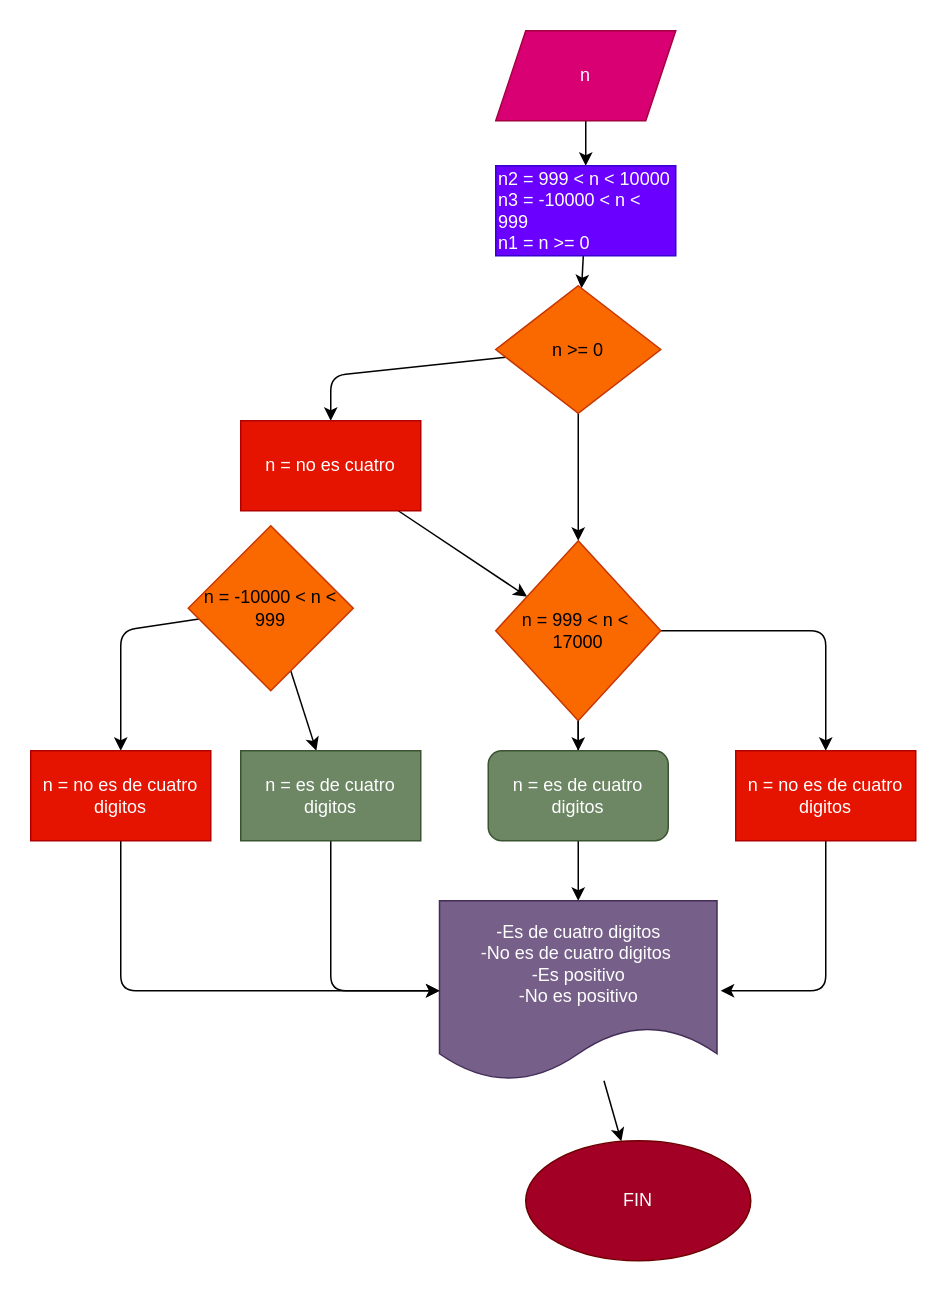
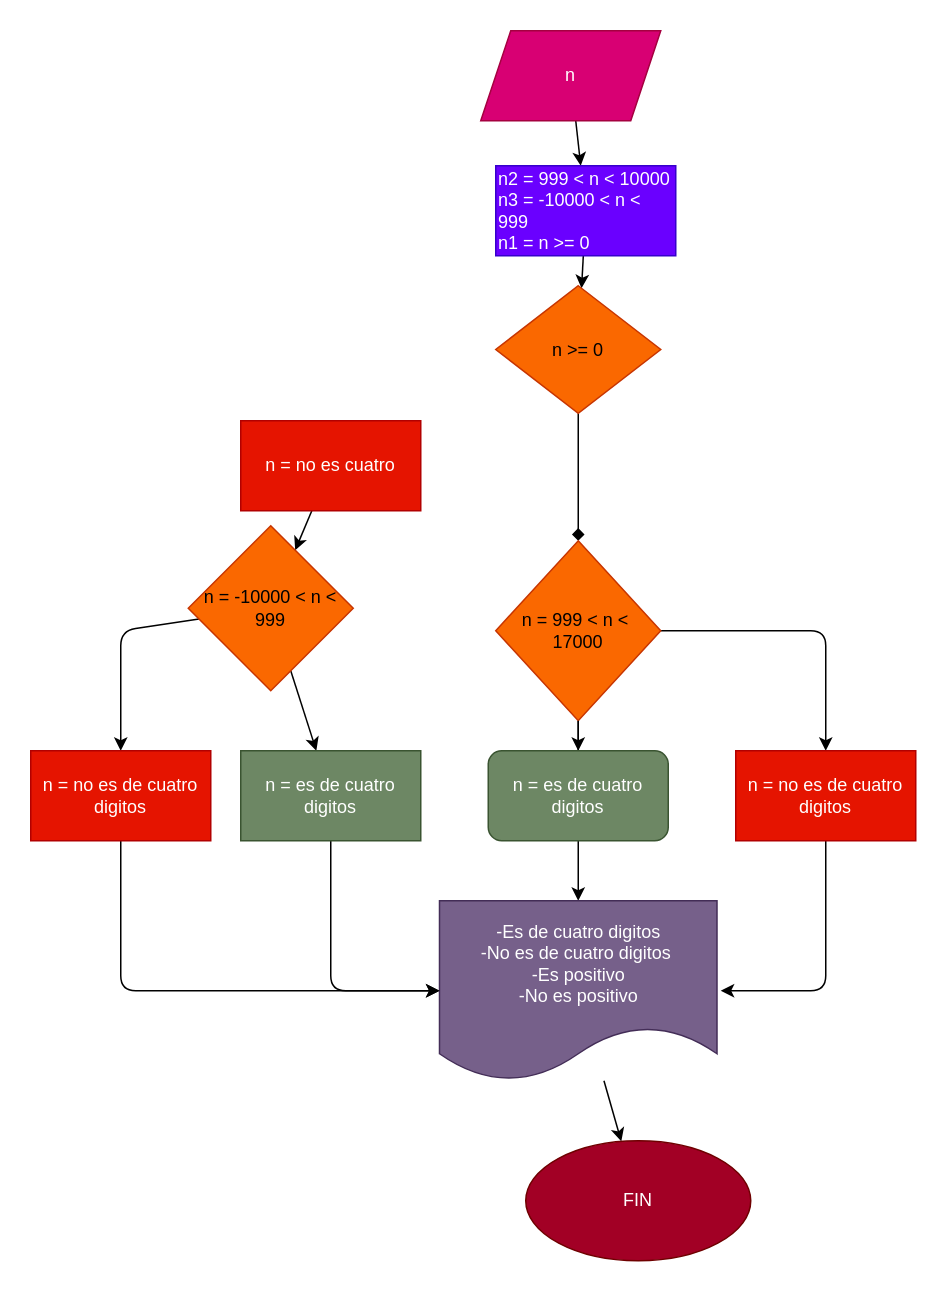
  <mxCell id="0" />
  <mxCell id="1" parent="0" />
  <mxCell id="2" value="" style="edgeStyle=none;html=1;" edge="1" parent="1" source="3" target="5"><mxGeometry relative="1" as="geometry" /></mxCell>
- <mxCell id="3" value="n" style="shape=parallelogram;perimeter=parallelogramPerimeter;whiteSpace=wrap;html=1;fixedSize=1;fillColor=#d80073;fontColor=#ffffff;strokeColor=#A50040;" vertex="1" parent="1"><mxGeometry x="330" y="20" width="120" height="60" as="geometry" /></mxCell>
+ <mxCell id="3" value="n" style="shape=parallelogram;perimeter=parallelogramPerimeter;whiteSpace=wrap;html=1;fixedSize=1;fillColor=#d80073;fontColor=#ffffff;strokeColor=#A50040;" vertex="1" parent="1"><mxGeometry x="320" y="20" width="120" height="60" as="geometry" /></mxCell>
  <mxCell id="4" value="" style="edgeStyle=none;html=1;" edge="1" parent="1" source="5" target="8"><mxGeometry relative="1" as="geometry" /></mxCell>
  <mxCell id="5" value="n2 = 999 &amp;lt; n &amp;lt; 10000&lt;br&gt;n3 = -10000 &amp;lt; n &amp;lt; 999&lt;br&gt;n1 = n &amp;gt;= 0" style="whiteSpace=wrap;html=1;fillColor=#6a00ff;fontColor=#ffffff;strokeColor=#3700CC;align=left;" vertex="1" parent="1"><mxGeometry x="330" y="110" width="120" height="60" as="geometry" /></mxCell>
- <mxCell id="6" value="" style="edgeStyle=none;html=1;" edge="1" parent="1" source="8" target="10"><mxGeometry relative="1" as="geometry"><Array as="points"><mxPoint x="220" y="250" /></Array></mxGeometry></mxCell>
- <mxCell id="7" value="" style="edgeStyle=none;html=1;" edge="1" parent="1" source="8" target="14"><mxGeometry relative="1" as="geometry" /></mxCell>
+ <mxCell id="7" value="" style="edgeStyle=none;html=1;endArrow=diamond;" edge="1" parent="1" source="8" target="14"><mxGeometry relative="1" as="geometry" /></mxCell>
  <mxCell id="8" value="n &amp;gt;= 0" style="rhombus;whiteSpace=wrap;html=1;fillColor=#fa6800;fontColor=#000000;strokeColor=#C73500;" vertex="1" parent="1"><mxGeometry x="330" y="190" width="110" height="85" as="geometry" /></mxCell>
- <mxCell id="9" value="" style="edgeStyle=none;html=1;" edge="1" parent="1" source="10" target="14"><mxGeometry relative="1" as="geometry" /></mxCell>
+ <mxCell id="9" value="" style="edgeStyle=none;html=1;" edge="1" parent="1" source="10" target="22"><mxGeometry relative="1" as="geometry" /></mxCell>
  <mxCell id="10" value="n = no es cuatro" style="whiteSpace=wrap;html=1;fillColor=#e51400;fontColor=#ffffff;strokeColor=#B20000;" vertex="1" parent="1"><mxGeometry x="160" y="280" width="120" height="60" as="geometry" /></mxCell>
  <mxCell id="11" value="" style="edgeStyle=none;html=1;" edge="1" parent="1" source="14" target="16"><mxGeometry relative="1" as="geometry"><Array as="points"><mxPoint x="550" y="420" /></Array></mxGeometry></mxCell>
  <mxCell id="12" value="" style="edgeStyle=none;html=1;startArrow=none;" edge="1" parent="1" source="28" target="18"><mxGeometry relative="1" as="geometry" /></mxCell>
  <mxCell id="13" value="" style="edgeStyle=none;html=1;" edge="1" parent="1" source="14" target="28"><mxGeometry relative="1" as="geometry" /></mxCell>
  <mxCell id="14" value="n = 999 &amp;lt; n &amp;lt;&amp;nbsp; 17000" style="rhombus;whiteSpace=wrap;html=1;fillColor=#fa6800;fontColor=#000000;strokeColor=#C73500;" vertex="1" parent="1"><mxGeometry x="330" y="360" width="110" height="120" as="geometry" /></mxCell>
  <mxCell id="15" style="edgeStyle=none;html=1;" edge="1" parent="1" source="16"><mxGeometry relative="1" as="geometry"><mxPoint x="480" y="660" as="targetPoint" /><Array as="points"><mxPoint x="550" y="660" /></Array></mxGeometry></mxCell>
  <mxCell id="16" value="n = no es de cuatro digitos" style="whiteSpace=wrap;html=1;fillColor=#e51400;fontColor=#ffffff;strokeColor=#B20000;" vertex="1" parent="1"><mxGeometry x="490" y="500" width="120" height="60" as="geometry" /></mxCell>
  <mxCell id="17" value="" style="edgeStyle=none;html=1;" edge="1" parent="1" source="18" target="19"><mxGeometry relative="1" as="geometry" /></mxCell>
  <mxCell id="18" value="-Es de cuatro digitos&lt;br&gt;-No es de cuatro digitos&amp;nbsp;&lt;br&gt;-Es positivo&lt;br&gt;-No es positivo" style="shape=document;whiteSpace=wrap;html=1;boundedLbl=1;fillColor=#76608a;fontColor=#ffffff;strokeColor=#432D57;" vertex="1" parent="1"><mxGeometry x="292.5" y="600" width="185" height="120" as="geometry" /></mxCell>
  <mxCell id="19" value="FIN" style="ellipse;whiteSpace=wrap;html=1;fillColor=#a20025;fontColor=#ffffff;strokeColor=#6F0000;" vertex="1" parent="1"><mxGeometry x="350" y="760" width="150" height="80" as="geometry" /></mxCell>
  <mxCell id="20" value="" style="edgeStyle=none;html=1;" edge="1" parent="1" source="22" target="24"><mxGeometry relative="1" as="geometry"><Array as="points"><mxPoint x="80" y="420" /></Array></mxGeometry></mxCell>
  <mxCell id="21" value="" style="edgeStyle=none;html=1;" edge="1" parent="1" source="22" target="26"><mxGeometry relative="1" as="geometry" /></mxCell>
  <mxCell id="22" value="n = -10000 &amp;lt; n &amp;lt; 999" style="rhombus;whiteSpace=wrap;html=1;fillColor=#fa6800;strokeColor=#C73500;fontColor=#000000;" vertex="1" parent="1"><mxGeometry x="125" y="350" width="110" height="110" as="geometry" /></mxCell>
  <mxCell id="23" style="edgeStyle=none;html=1;" edge="1" parent="1" source="24" target="18"><mxGeometry relative="1" as="geometry"><mxPoint x="280" y="660" as="targetPoint" /><Array as="points"><mxPoint x="80" y="660" /></Array></mxGeometry></mxCell>
  <mxCell id="24" value="n = no es de cuatro digitos" style="whiteSpace=wrap;html=1;fillColor=#e51400;strokeColor=#B20000;fontColor=#ffffff;" vertex="1" parent="1"><mxGeometry x="20" y="500" width="120" height="60" as="geometry" /></mxCell>
  <mxCell id="25" style="edgeStyle=none;html=1;" edge="1" parent="1" source="26" target="18"><mxGeometry relative="1" as="geometry"><mxPoint x="280" y="660" as="targetPoint" /><Array as="points"><mxPoint x="220" y="660" /></Array></mxGeometry></mxCell>
  <mxCell id="26" value="n = es de cuatro digitos" style="whiteSpace=wrap;html=1;fillColor=#6d8764;strokeColor=#3A5431;fontColor=#ffffff;" vertex="1" parent="1"><mxGeometry x="160" y="500" width="120" height="60" as="geometry" /></mxCell>
  <mxCell id="27" value="" style="edgeStyle=none;html=1;endArrow=none;" edge="1" parent="1" source="14" target="28"><mxGeometry relative="1" as="geometry"><mxPoint x="385" y="480" as="sourcePoint" /><mxPoint x="385" y="680" as="targetPoint" /></mxGeometry></mxCell>
  <mxCell id="28" value="n = es de cuatro digitos" style="rounded=1;whiteSpace=wrap;html=1;fillColor=#6d8764;strokeColor=#3A5431;fontColor=#ffffff;" vertex="1" parent="1"><mxGeometry x="325" y="500" width="120" height="60" as="geometry" /></mxCell>
